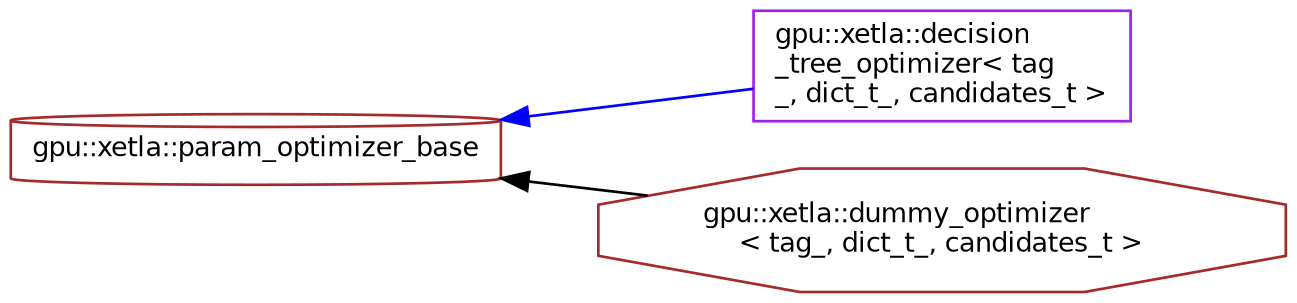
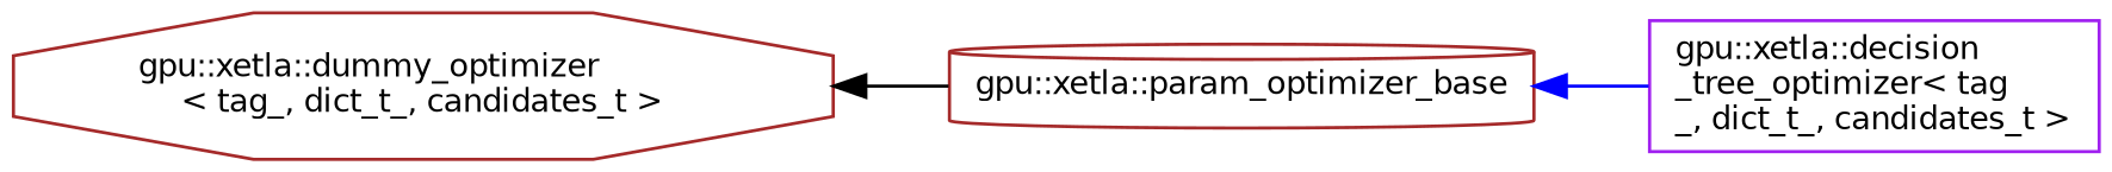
  digraph {
    rankdir=LR
    node [color=brown fillcolor=white fontname=Helvetica fontsize=10 style=filled]
    edge [dir=back fontname=Helvetica fontsize=10 labelfontname=Helvetica labelfontsize=10 style=solid]
    n1 [height=0.2 label="gpu::xetla::param_optimizer_base" shape=cylinder width=0.4]
    n2 [color=purple height=0.2 label="gpu::xetla::decision\l_tree_optimizer\< tag\l_, dict_t_, candidates_t \>" shape=box width=0.4]
    n3 [height=0.2 label="gpu::xetla::dummy_optimizer\l\< tag_, dict_t_, candidates_t \>" shape=octagon width=0.4]
    n1 -> n2 [color=blue]
-   n1 -> n3 [color=black]
+   n3 -> n1 [color=black]
  }
